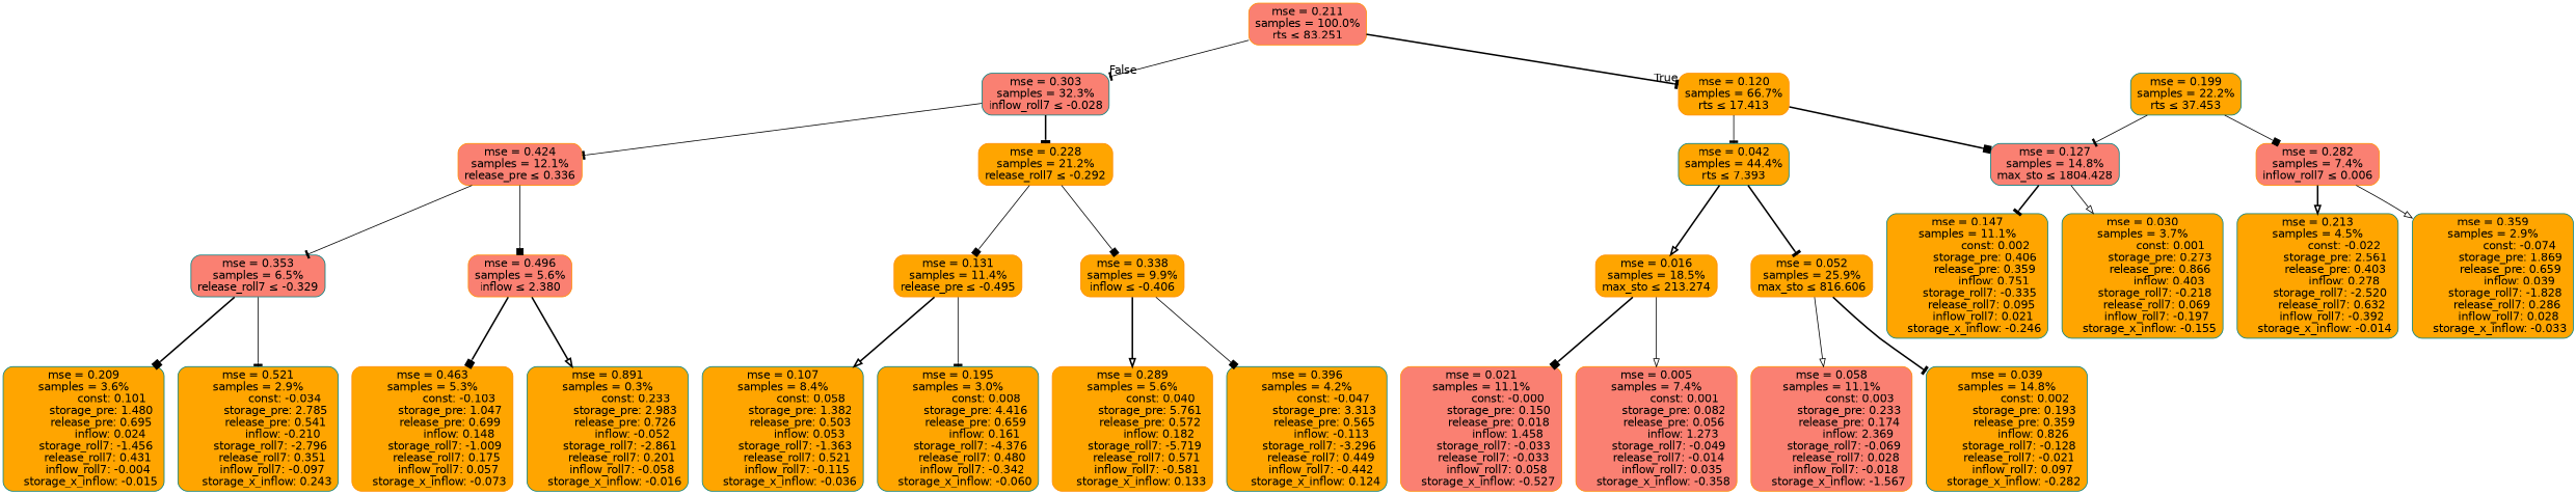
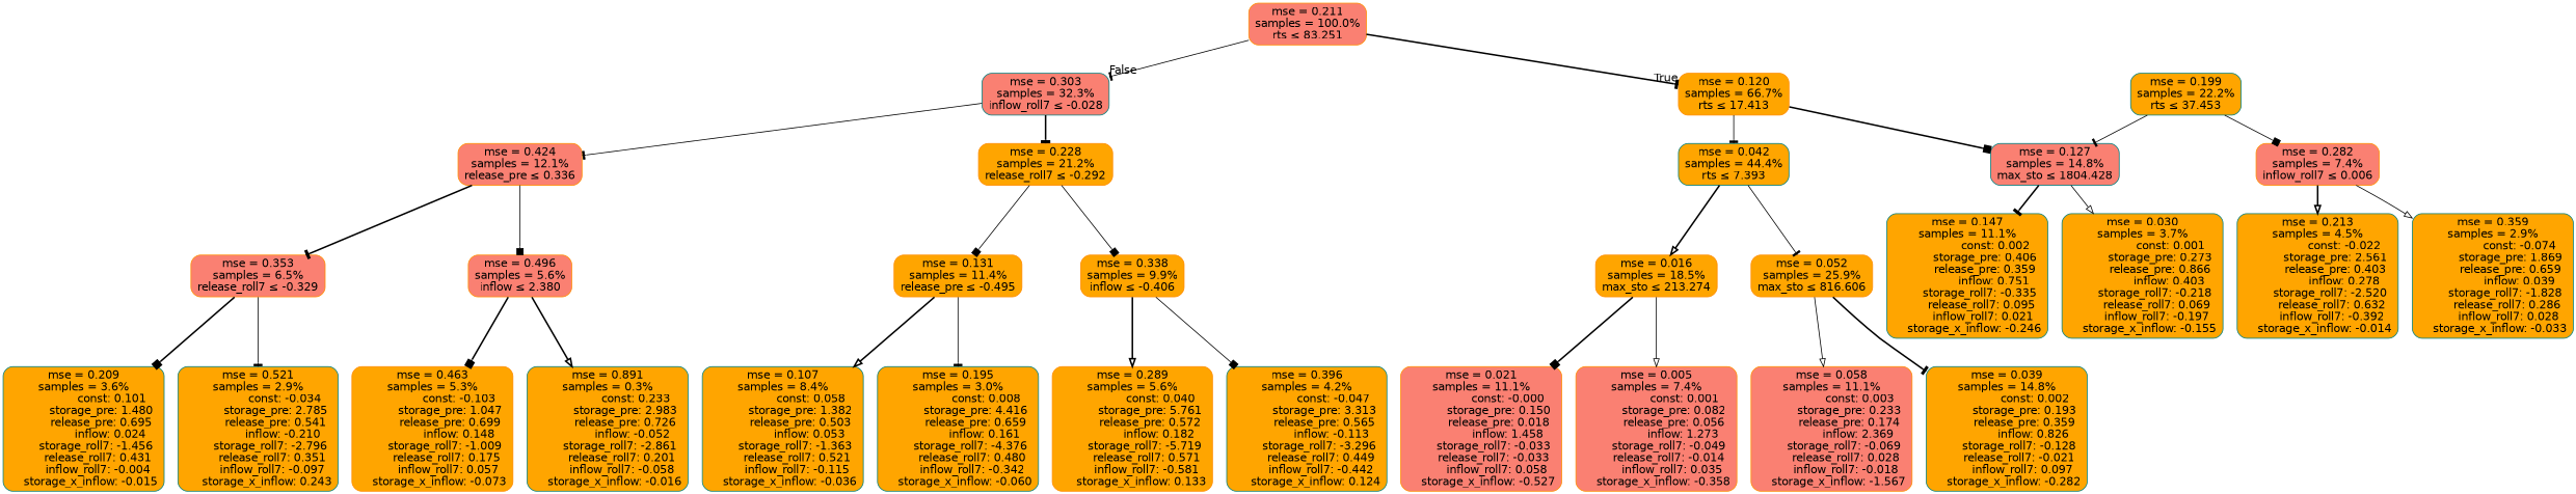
  digraph {
    node [color=teal fillcolor=orange fontname=helvetica shape=rectangle style="filled, rounded"]
    edge [arrowhead=tee fontname=helvetica style=bold]
    n1 [color=darkorange fillcolor=salmon label="mse = 0.211\nsamples = 100.0%\nrts &le; 83.251"]
    n2 [color=darkorange label="mse = 0.120\nsamples = 66.7%\nrts &le; 17.413"]
    n3 [fillcolor=salmon label="mse = 0.303\nsamples = 32.3%\ninflow_roll7 &le; -0.028"]
    n4 [label="mse = 0.042\nsamples = 44.4%\nrts &le; 7.393"]
    n5 [fillcolor=salmon label="mse = 0.127\nsamples = 14.8%\nmax_sto &le; 1804.428"]
    n6 [color=darkorange label="mse = 0.228\nsamples = 21.2%\nrelease_roll7 &le; -0.292"]
    n7 [color=darkorange fillcolor=salmon label="mse = 0.424\nsamples = 12.1%\nrelease_pre &le; 0.336"]
    n8 [color=darkorange label="mse = 0.016\nsamples = 18.5%\nmax_sto &le; 213.274"]
    n9 [color=darkorange label="mse = 0.052\nsamples = 25.9%\nmax_sto &le; 816.606"]
    n10 [label="mse = 0.199\nsamples = 22.2%\nrts &le; 37.453"]
    n11 [color=darkorange fillcolor=salmon label="mse = 0.282\nsamples = 7.4%\ninflow_roll7 &le; 0.006"]
    n12 [color=darkorange fillcolor=salmon label="mse = 0.021\nsamples = 11.1%\n               const: -0.000\n          storage_pre: 0.150\n          release_pre: 0.018\n               inflow: 1.458\n       storage_roll7: -0.033\n       release_roll7: -0.033\n         inflow_roll7: 0.058\n    storage_x_inflow: -0.527"]
    n13 [color=darkorange fillcolor=salmon label="mse = 0.005\nsamples = 7.4%\n                const: 0.001\n          storage_pre: 0.082\n          release_pre: 0.056\n               inflow: 1.273\n       storage_roll7: -0.049\n       release_roll7: -0.014\n         inflow_roll7: 0.035\n    storage_x_inflow: -0.358"]
    n14 [color=darkorange fillcolor=salmon label="mse = 0.058\nsamples = 11.1%\n                const: 0.003\n          storage_pre: 0.233\n          release_pre: 0.174\n               inflow: 2.369\n       storage_roll7: -0.069\n        release_roll7: 0.028\n        inflow_roll7: -0.018\n    storage_x_inflow: -1.567"]
    n15 [label="mse = 0.039\nsamples = 14.8%\n                const: 0.002\n          storage_pre: 0.193\n          release_pre: 0.359\n               inflow: 0.826\n       storage_roll7: -0.128\n       release_roll7: -0.021\n         inflow_roll7: 0.097\n    storage_x_inflow: -0.282"]
    n16 [label="mse = 0.147\nsamples = 11.1%\n                const: 0.002\n          storage_pre: 0.406\n          release_pre: 0.359\n               inflow: 0.751\n       storage_roll7: -0.335\n        release_roll7: 0.095\n         inflow_roll7: 0.021\n    storage_x_inflow: -0.246"]
    n17 [label="mse = 0.030\nsamples = 3.7%\n                const: 0.001\n          storage_pre: 0.273\n          release_pre: 0.866\n               inflow: 0.403\n       storage_roll7: -0.218\n        release_roll7: 0.069\n        inflow_roll7: -0.197\n    storage_x_inflow: -0.155"]
    n18 [label="mse = 0.213\nsamples = 4.5%\n               const: -0.022\n          storage_pre: 2.561\n          release_pre: 0.403\n               inflow: 0.278\n       storage_roll7: -2.520\n        release_roll7: 0.632\n        inflow_roll7: -0.392\n    storage_x_inflow: -0.014"]
    n19 [label="mse = 0.359\nsamples = 2.9%\n               const: -0.074\n          storage_pre: 1.869\n          release_pre: 0.659\n               inflow: 0.039\n       storage_roll7: -1.828\n        release_roll7: 0.286\n         inflow_roll7: 0.028\n    storage_x_inflow: -0.033"]
    n20 [color=darkorange label="mse = 0.131\nsamples = 11.4%\nrelease_pre &le; -0.495"]
    n21 [color=darkorange label="mse = 0.338\nsamples = 9.9%\ninflow &le; -0.406"]
-   n22 [fillcolor=salmon label="mse = 0.353\nsamples = 6.5%\nrelease_roll7 &le; -0.329"]
+   n22 [color=darkorange fillcolor=salmon label="mse = 0.353\nsamples = 6.5%\nrelease_roll7 &le; -0.329"]
    n23 [color=darkorange fillcolor=salmon label="mse = 0.496\nsamples = 5.6%\ninflow &le; 2.380"]
    n24 [label="mse = 0.107\nsamples = 8.4%\n                const: 0.058\n          storage_pre: 1.382\n          release_pre: 0.503\n               inflow: 0.053\n       storage_roll7: -1.363\n        release_roll7: 0.521\n        inflow_roll7: -0.115\n    storage_x_inflow: -0.036"]
    n25 [label="mse = 0.195\nsamples = 3.0%\n                const: 0.008\n          storage_pre: 4.416\n          release_pre: 0.659\n               inflow: 0.161\n       storage_roll7: -4.376\n        release_roll7: 0.480\n        inflow_roll7: -0.342\n    storage_x_inflow: -0.060"]
    n26 [color=darkorange label="mse = 0.289\nsamples = 5.6%\n                const: 0.040\n          storage_pre: 5.761\n          release_pre: 0.572\n               inflow: 0.182\n       storage_roll7: -5.719\n        release_roll7: 0.571\n        inflow_roll7: -0.581\n     storage_x_inflow: 0.133"]
    n27 [label="mse = 0.396\nsamples = 4.2%\n               const: -0.047\n          storage_pre: 3.313\n          release_pre: 0.565\n              inflow: -0.113\n       storage_roll7: -3.296\n        release_roll7: 0.449\n        inflow_roll7: -0.442\n     storage_x_inflow: 0.124"]
    n28 [label="mse = 0.209\nsamples = 3.6%\n                const: 0.101\n          storage_pre: 1.480\n          release_pre: 0.695\n               inflow: 0.024\n       storage_roll7: -1.456\n        release_roll7: 0.431\n        inflow_roll7: -0.004\n    storage_x_inflow: -0.015"]
    n29 [label="mse = 0.521\nsamples = 2.9%\n               const: -0.034\n          storage_pre: 2.785\n          release_pre: 0.541\n              inflow: -0.210\n       storage_roll7: -2.796\n        release_roll7: 0.351\n        inflow_roll7: -0.097\n     storage_x_inflow: 0.243"]
    n30 [color=darkorange label="mse = 0.463\nsamples = 5.3%\n               const: -0.103\n          storage_pre: 1.047\n          release_pre: 0.699\n               inflow: 0.148\n       storage_roll7: -1.009\n        release_roll7: 0.175\n         inflow_roll7: 0.057\n    storage_x_inflow: -0.073"]
    n31 [label="mse = 0.891\nsamples = 0.3%\n                const: 0.233\n          storage_pre: 2.983\n          release_pre: 0.726\n              inflow: -0.052\n       storage_roll7: -2.861\n        release_roll7: 0.201\n        inflow_roll7: -0.058\n    storage_x_inflow: -0.016"]
    n1 -> n2 [headlabel=True labelangle=45 labeldistance=2.5]
    n1 -> n3 [headlabel=False labelangle=-45 labeldistance=2.5 style=solid]
    n2 -> n4 [style=solid]
    n2 -> n5 [arrowhead=box]
    n3 -> n6
    n3 -> n7 [style=solid]
    n4 -> n8 [arrowhead=onormal]
-   n4 -> n9
+   n4 -> n9 [style=solid]
    n5 -> n16
    n5 -> n17 [arrowhead=onormal style=solid]
    n6 -> n20 [arrowhead=box style=solid]
    n6 -> n21 [arrowhead=box style=solid]
-   n7 -> n22 [style=solid]
+   n7 -> n22
    n7 -> n23 [arrowhead=box style=solid]
    n8 -> n12 [arrowhead=box]
    n8 -> n13 [arrowhead=onormal style=solid]
    n9 -> n14 [arrowhead=onormal style=solid]
    n9 -> n15
    n10 -> n5 [style=solid]
    n10 -> n11 [arrowhead=box style=solid]
    n11 -> n18 [arrowhead=onormal]
    n11 -> n19 [arrowhead=onormal style=solid]
    n20 -> n24 [arrowhead=onormal]
    n20 -> n25 [style=solid]
    n21 -> n26 [arrowhead=onormal]
    n21 -> n27 [arrowhead=box style=solid]
    n22 -> n28 [arrowhead=box]
    n22 -> n29 [style=solid]
    n23 -> n30 [arrowhead=box]
    n23 -> n31 [arrowhead=onormal]
  }
